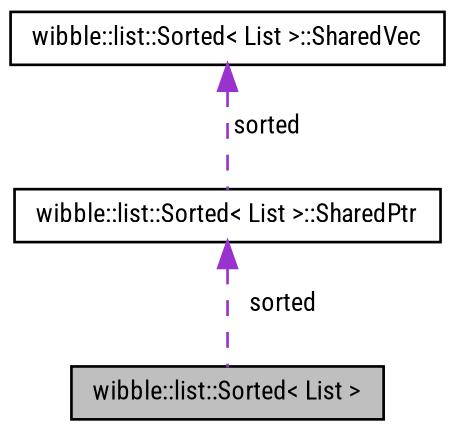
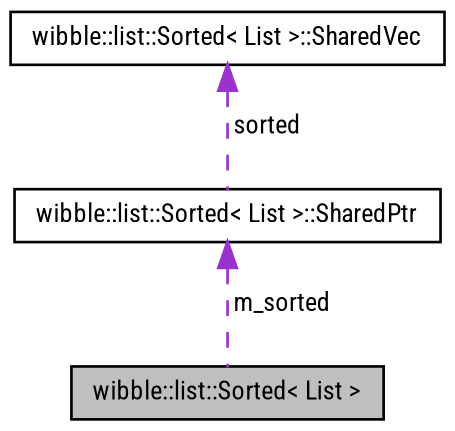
  digraph {
    fontname="Roboto Condensed"
    node [color=black fillcolor=white fontname="Roboto Condensed" fontsize=10 shape=record style=filled]
    edge [color=darkorchid3 dir=back fontname="Roboto Condensed" fontsize=10 labelfontname=Helvetica labelfontsize=10 style=dashed]
    n1 [fillcolor=grey75 fontcolor=black height=0.2 label="wibble::list::Sorted\< List \>" width=0.4]
    n2 [height=0.2 label="wibble::list::Sorted\< List \>::SharedPtr" width=0.4]
    n3 [height=0.2 label="wibble::list::Sorted\< List \>::SharedVec" width=0.4]
-   n2 -> n1 [label=" sorted"]
+   n2 -> n1 [label=" m_sorted"]
    n3 -> n2 [label=" sorted"]
  }
